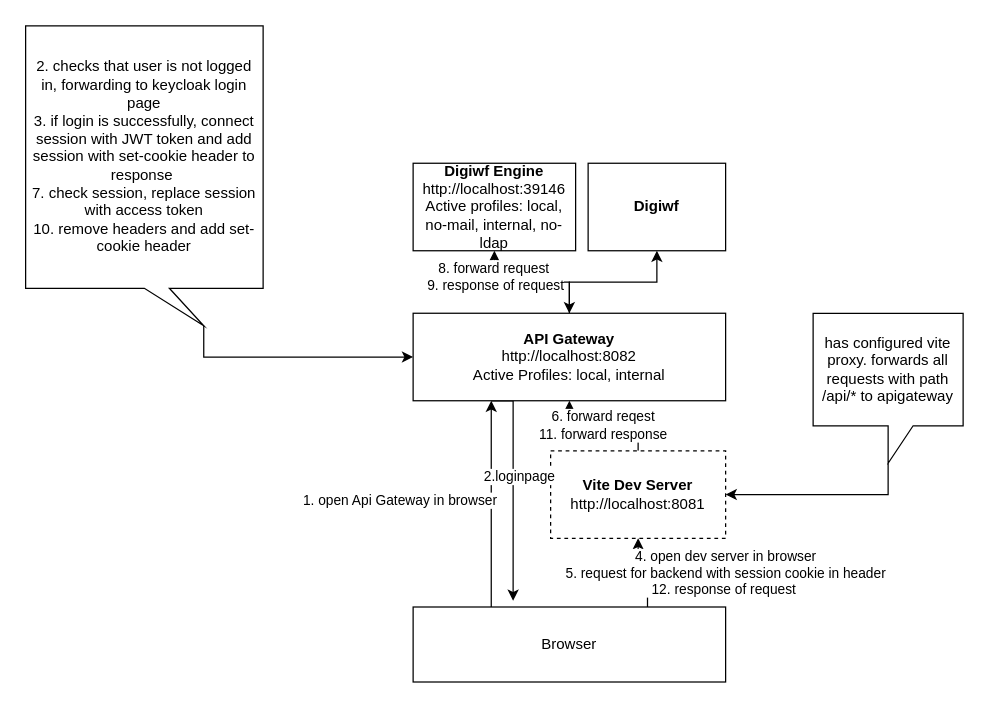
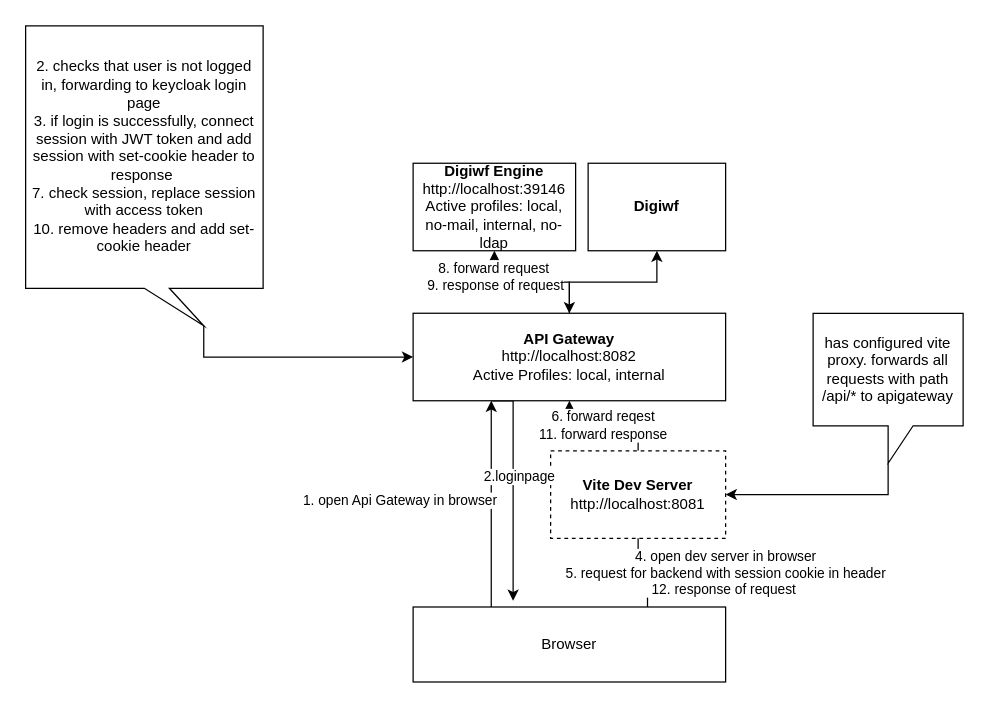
  <mxCell id="0" />
  <mxCell id="1" parent="0" />
  <mxCell id="2" value="6. forward reqest&lt;br&gt;11. forward response" style="edgeStyle=orthogonalEdgeStyle;rounded=0;orthogonalLoop=1;jettySize=auto;html=1;exitX=0.5;exitY=0;exitDx=0;exitDy=0;entryX=0.5;entryY=1;entryDx=0;entryDy=0;startArrow=none;startFill=0;" parent="1" source="3" target="12" edge="1"><mxGeometry relative="1" as="geometry" /></mxCell>
  <mxCell id="3" value="&lt;b&gt;Vite Dev Server&lt;/b&gt;&lt;br&gt;http://localhost:8081" style="rounded=0;whiteSpace=wrap;html=1;dashed=1;" parent="1" vertex="1"><mxGeometry x="440" y="360" width="140" height="70" as="geometry" /></mxCell>
  <mxCell id="4" value="1. open Api Gateway in browser&amp;nbsp;" style="edgeStyle=orthogonalEdgeStyle;rounded=0;orthogonalLoop=1;jettySize=auto;html=1;exitX=0.25;exitY=0;exitDx=0;exitDy=0;entryX=0.25;entryY=1;entryDx=0;entryDy=0;" parent="1" source="6" target="12" edge="1"><mxGeometry x="0.03" y="73" relative="1" as="geometry"><mxPoint x="1" as="offset" /></mxGeometry></mxCell>
- <mxCell id="5" value="4. open dev server in browser&lt;br&gt;5. request for backend with session cookie in header&lt;br&gt;12. response of request&amp;nbsp;" style="edgeStyle=orthogonalEdgeStyle;rounded=0;orthogonalLoop=1;jettySize=auto;html=1;exitX=0.75;exitY=0;exitDx=0;exitDy=0;entryX=0.5;entryY=1;entryDx=0;entryDy=0;startArrow=none;startFill=0;" parent="1" source="6" target="3" edge="1"><mxGeometry x="-0.12" y="-62" relative="1" as="geometry"><mxPoint x="63" y="62" as="offset" /></mxGeometry></mxCell>
+ <mxCell id="5" value="4. open dev server in browser&lt;br&gt;5. request for backend with session cookie in header&lt;br&gt;12. response of request&amp;nbsp;" style="edgeStyle=orthogonalEdgeStyle;rounded=0;orthogonalLoop=1;jettySize=auto;html=1;exitX=0.75;exitY=0;exitDx=0;exitDy=0;entryX=0.5;entryY=1;entryDx=0;entryDy=0;startArrow=none;startFill=0;endArrow=none;" parent="1" source="6" target="3" edge="1"><mxGeometry x="-0.12" y="-62" relative="1" as="geometry"><mxPoint x="63" y="62" as="offset" /></mxGeometry></mxCell>
  <mxCell id="6" value="Browser" style="rounded=0;whiteSpace=wrap;html=1;" parent="1" vertex="1"><mxGeometry x="330" y="485" width="250" height="60" as="geometry" /></mxCell>
  <mxCell id="7" style="edgeStyle=orthogonalEdgeStyle;rounded=0;orthogonalLoop=1;jettySize=auto;html=1;exitX=0.5;exitY=0;exitDx=0;exitDy=0;startArrow=classic;startFill=1;" parent="1" source="12" target="14" edge="1"><mxGeometry relative="1" as="geometry" /></mxCell>
  <mxCell id="8" style="edgeStyle=orthogonalEdgeStyle;rounded=0;orthogonalLoop=1;jettySize=auto;html=1;exitX=0.25;exitY=1;exitDx=0;exitDy=0;startArrow=none;startFill=0;" parent="1" source="12" edge="1"><mxGeometry relative="1" as="geometry"><mxPoint x="410" y="480" as="targetPoint" /><Array as="points"><mxPoint x="410" y="320" /></Array></mxGeometry></mxCell>
  <mxCell id="9" value="2.loginpage" style="edgeLabel;html=1;align=center;verticalAlign=middle;resizable=0;points=[];" parent="8" vertex="1" connectable="0"><mxGeometry x="-0.127" y="4" relative="1" as="geometry"><mxPoint y="1" as="offset" /></mxGeometry></mxCell>
  <mxCell id="10" style="edgeStyle=orthogonalEdgeStyle;rounded=0;orthogonalLoop=1;jettySize=auto;html=1;exitX=0.5;exitY=0;exitDx=0;exitDy=0;entryX=0.5;entryY=1;entryDx=0;entryDy=0;startArrow=none;startFill=0;" parent="1" source="12" target="13" edge="1"><mxGeometry relative="1" as="geometry" /></mxCell>
  <mxCell id="11" value="8. forward request&amp;nbsp;&lt;br&gt;9. response of request" style="edgeLabel;html=1;align=center;verticalAlign=middle;resizable=0;points=[];" parent="10" vertex="1" connectable="0"><mxGeometry x="0.273" y="1" relative="1" as="geometry"><mxPoint x="-15" y="-6" as="offset" /></mxGeometry></mxCell>
  <mxCell id="12" value="&lt;b&gt;API Gateway&lt;/b&gt;&lt;br&gt;http://localhost:8082&lt;br&gt;Active Profiles: local, internal" style="rounded=0;whiteSpace=wrap;html=1;" parent="1" vertex="1"><mxGeometry x="330" y="250" width="250" height="70" as="geometry" /></mxCell>
  <mxCell id="13" value="&lt;b&gt;Digiwf Engine&lt;/b&gt;&lt;br&gt;http://localhost:39146&lt;br&gt;Active profiles: local, no-mail, internal, no-ldap" style="rounded=0;whiteSpace=wrap;html=1;" parent="1" vertex="1"><mxGeometry x="330" y="130" width="130" height="70" as="geometry" /></mxCell>
  <mxCell id="14" value="&lt;b&gt;Digiwf&lt;/b&gt;" style="rounded=0;whiteSpace=wrap;html=1;" parent="1" vertex="1"><mxGeometry x="470" y="130" width="110" height="70" as="geometry" /></mxCell>
  <mxCell id="15" style="edgeStyle=orthogonalEdgeStyle;rounded=0;orthogonalLoop=1;jettySize=auto;html=1;exitX=0;exitY=0;exitDx=142.5;exitDy=240;exitPerimeter=0;entryX=0;entryY=0.5;entryDx=0;entryDy=0;" parent="1" source="16" target="12" edge="1"><mxGeometry relative="1" as="geometry" /></mxCell>
  <mxCell id="16" value="2. checks that user is not logged in, forwarding to keycloak login page&lt;br&gt;3. if login is successfully, connect session with JWT token and add session with set-cookie header to response&amp;nbsp;&lt;br&gt;7. check session, replace session with access token&lt;br&gt;10. remove headers and add set-cookie header" style="shape=callout;whiteSpace=wrap;html=1;perimeter=calloutPerimeter;position2=0.75;" parent="1" vertex="1"><mxGeometry x="20" y="20" width="190" height="240" as="geometry" /></mxCell>
  <mxCell id="17" style="edgeStyle=orthogonalEdgeStyle;rounded=0;orthogonalLoop=1;jettySize=auto;html=1;exitX=0;exitY=0;exitDx=60;exitDy=120;exitPerimeter=0;entryX=1;entryY=0.5;entryDx=0;entryDy=0;startArrow=none;startFill=0;" parent="1" source="18" target="3" edge="1"><mxGeometry relative="1" as="geometry" /></mxCell>
  <mxCell id="18" value="has configured vite proxy. forwards all requests with path /api/* to apigateway" style="shape=callout;whiteSpace=wrap;html=1;perimeter=calloutPerimeter;" parent="1" vertex="1"><mxGeometry x="650" y="250" width="120" height="120" as="geometry" /></mxCell>
